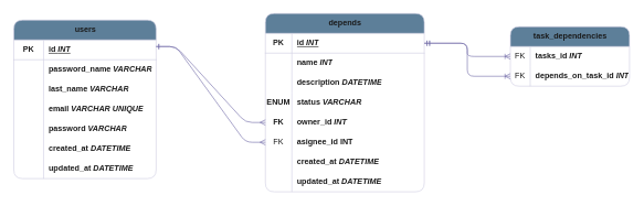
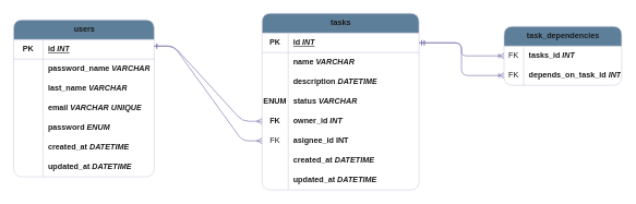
  <mxCell id="0" />
  <mxCell id="1" parent="0" />
  <mxCell id="2" value="users" style="shape=table;startSize=30;container=1;collapsible=1;childLayout=tableLayout;fixedRows=1;rowLines=0;fontStyle=1;align=center;resizeLast=1;html=1;fillColor=#5D7F99;fontColor=#1A1A1A;strokeColor=#D0CEE2;movable=1;resizable=1;rotatable=1;deletable=1;editable=1;locked=0;connectable=1;labelBackgroundColor=none;rounded=1;" parent="1" vertex="1"><mxGeometry x="20" y="30" width="215" height="240" as="geometry"><mxRectangle x="245" y="110" width="70" height="30" as="alternateBounds" /></mxGeometry></mxCell>
  <mxCell id="3" value="" style="shape=tableRow;horizontal=0;startSize=0;swimlaneHead=0;swimlaneBody=0;collapsible=0;dropTarget=0;points=[[0,0.5],[1,0.5]];portConstraint=eastwest;top=0;left=0;right=0;bottom=1;fillColor=none;labelBackgroundColor=none;strokeColor=#D0CEE2;fontColor=#1A1A1A;rounded=1;" parent="2" vertex="1"><mxGeometry y="30" width="215" height="30" as="geometry" /></mxCell>
  <mxCell id="4" value="PK" style="shape=partialRectangle;connectable=0;top=0;left=0;bottom=0;right=0;fontStyle=1;overflow=hidden;whiteSpace=wrap;html=1;fillColor=none;labelBackgroundColor=none;strokeColor=#D0CEE2;fontColor=#1A1A1A;rounded=1;" parent="3" vertex="1"><mxGeometry width="45" height="30" as="geometry"><mxRectangle width="45" height="30" as="alternateBounds" /></mxGeometry></mxCell>
  <mxCell id="5" value="id &lt;i&gt;INT&lt;/i&gt;" style="shape=partialRectangle;connectable=0;top=0;left=0;bottom=0;right=0;align=left;spacingLeft=6;fontStyle=5;overflow=hidden;whiteSpace=wrap;html=1;fillColor=none;labelBackgroundColor=none;strokeColor=#D0CEE2;fontColor=#1A1A1A;rounded=1;" parent="3" vertex="1"><mxGeometry x="45" width="170" height="30" as="geometry"><mxRectangle width="170" height="30" as="alternateBounds" /></mxGeometry></mxCell>
  <mxCell id="6" value="" style="shape=tableRow;horizontal=0;startSize=0;swimlaneHead=0;swimlaneBody=0;collapsible=0;dropTarget=0;points=[[0,0.5],[1,0.5]];portConstraint=eastwest;top=0;left=0;right=0;bottom=0;fillColor=none;labelBackgroundColor=none;strokeColor=#D0CEE2;fontColor=#1A1A1A;rounded=1;" parent="2" vertex="1"><mxGeometry y="60" width="215" height="30" as="geometry" /></mxCell>
  <mxCell id="7" value="" style="shape=partialRectangle;connectable=0;top=0;left=0;bottom=0;right=0;editable=1;overflow=hidden;whiteSpace=wrap;html=1;fillColor=none;labelBackgroundColor=none;strokeColor=#D0CEE2;fontColor=#1A1A1A;rounded=1;" parent="6" vertex="1"><mxGeometry width="45" height="30" as="geometry"><mxRectangle width="45" height="30" as="alternateBounds" /></mxGeometry></mxCell>
  <mxCell id="8" value="&lt;b&gt;password_name &lt;i&gt;VARCHAR&lt;/i&gt;&lt;/b&gt;" style="shape=partialRectangle;connectable=0;top=0;left=0;bottom=0;right=0;align=left;spacingLeft=6;overflow=hidden;whiteSpace=wrap;html=1;fillColor=none;labelBackgroundColor=none;strokeColor=#D0CEE2;fontColor=#1A1A1A;rounded=1;" parent="6" vertex="1"><mxGeometry x="45" width="170" height="30" as="geometry"><mxRectangle width="170" height="30" as="alternateBounds" /></mxGeometry></mxCell>
  <mxCell id="9" value="" style="shape=tableRow;horizontal=0;startSize=0;swimlaneHead=0;swimlaneBody=0;collapsible=0;dropTarget=0;points=[[0,0.5],[1,0.5]];portConstraint=eastwest;top=0;left=0;right=0;bottom=0;fillColor=none;labelBackgroundColor=none;strokeColor=#D0CEE2;fontColor=#1A1A1A;rounded=1;" parent="2" vertex="1"><mxGeometry y="90" width="215" height="30" as="geometry" /></mxCell>
  <mxCell id="10" value="" style="shape=partialRectangle;connectable=0;top=0;left=0;bottom=0;right=0;editable=1;overflow=hidden;whiteSpace=wrap;html=1;fillColor=none;labelBackgroundColor=none;strokeColor=#D0CEE2;fontColor=#1A1A1A;rounded=1;" parent="9" vertex="1"><mxGeometry width="45" height="30" as="geometry"><mxRectangle width="45" height="30" as="alternateBounds" /></mxGeometry></mxCell>
  <mxCell id="11" value="&lt;b&gt;last_name &lt;i&gt;VARCHAR&lt;/i&gt;&lt;/b&gt;" style="shape=partialRectangle;connectable=0;top=0;left=0;bottom=0;right=0;align=left;spacingLeft=6;overflow=hidden;whiteSpace=wrap;html=1;fillColor=none;labelBackgroundColor=none;strokeColor=#D0CEE2;fontColor=#1A1A1A;rounded=1;" parent="9" vertex="1"><mxGeometry x="45" width="170" height="30" as="geometry"><mxRectangle width="170" height="30" as="alternateBounds" /></mxGeometry></mxCell>
  <mxCell id="12" style="shape=tableRow;horizontal=0;startSize=0;swimlaneHead=0;swimlaneBody=0;collapsible=0;dropTarget=0;points=[[0,0.5],[1,0.5]];portConstraint=eastwest;top=0;left=0;right=0;bottom=0;fillColor=none;labelBackgroundColor=none;strokeColor=#D0CEE2;fontColor=#1A1A1A;rounded=1;" vertex="1" parent="2"><mxGeometry y="120" width="215" height="30" as="geometry" /></mxCell>
  <mxCell id="13" style="shape=partialRectangle;connectable=0;top=0;left=0;bottom=0;right=0;editable=1;overflow=hidden;whiteSpace=wrap;html=1;fillColor=none;labelBackgroundColor=none;strokeColor=#D0CEE2;fontColor=#1A1A1A;rounded=1;" vertex="1" parent="12"><mxGeometry width="45" height="30" as="geometry"><mxRectangle width="45" height="30" as="alternateBounds" /></mxGeometry></mxCell>
  <mxCell id="14" value="&lt;b&gt;email &lt;i&gt;VARCHAR UNIQUE&lt;/i&gt;&lt;/b&gt;" style="shape=partialRectangle;connectable=0;top=0;left=0;bottom=0;right=0;align=left;spacingLeft=6;overflow=hidden;whiteSpace=wrap;html=1;fillColor=none;labelBackgroundColor=none;strokeColor=#D0CEE2;fontColor=#1A1A1A;rounded=1;" vertex="1" parent="12"><mxGeometry x="45" width="170" height="30" as="geometry"><mxRectangle width="170" height="30" as="alternateBounds" /></mxGeometry></mxCell>
  <mxCell id="15" style="shape=tableRow;horizontal=0;startSize=0;swimlaneHead=0;swimlaneBody=0;collapsible=0;dropTarget=0;points=[[0,0.5],[1,0.5]];portConstraint=eastwest;top=0;left=0;right=0;bottom=0;fillColor=none;labelBackgroundColor=none;strokeColor=#D0CEE2;fontColor=#1A1A1A;rounded=1;" parent="2" vertex="1"><mxGeometry y="150" width="215" height="30" as="geometry" /></mxCell>
  <mxCell id="16" style="shape=partialRectangle;connectable=0;top=0;left=0;bottom=0;right=0;editable=1;overflow=hidden;whiteSpace=wrap;html=1;fillColor=none;labelBackgroundColor=none;strokeColor=#D0CEE2;fontColor=#1A1A1A;rounded=1;" parent="15" vertex="1"><mxGeometry width="45" height="30" as="geometry"><mxRectangle width="45" height="30" as="alternateBounds" /></mxGeometry></mxCell>
- <mxCell id="17" value="&lt;b&gt;password &lt;i&gt;VARCHAR&lt;/i&gt;&lt;/b&gt;" style="shape=partialRectangle;connectable=0;top=0;left=0;bottom=0;right=0;align=left;spacingLeft=6;overflow=hidden;whiteSpace=wrap;html=1;fillColor=none;labelBackgroundColor=none;strokeColor=#D0CEE2;fontColor=#1A1A1A;rounded=1;" parent="15" vertex="1"><mxGeometry x="45" width="170" height="30" as="geometry"><mxRectangle width="170" height="30" as="alternateBounds" /></mxGeometry></mxCell>
+ <mxCell id="17" value="&lt;b&gt;password &lt;i&gt;ENUM&lt;/i&gt;&lt;/b&gt;" style="shape=partialRectangle;connectable=0;top=0;left=0;bottom=0;right=0;align=left;spacingLeft=6;overflow=hidden;whiteSpace=wrap;html=1;fillColor=none;labelBackgroundColor=none;strokeColor=#D0CEE2;fontColor=#1A1A1A;rounded=1;" parent="15" vertex="1"><mxGeometry x="45" width="170" height="30" as="geometry"><mxRectangle width="170" height="30" as="alternateBounds" /></mxGeometry></mxCell>
  <mxCell id="18" style="shape=tableRow;horizontal=0;startSize=0;swimlaneHead=0;swimlaneBody=0;collapsible=0;dropTarget=0;points=[[0,0.5],[1,0.5]];portConstraint=eastwest;top=0;left=0;right=0;bottom=0;fillColor=none;labelBackgroundColor=none;strokeColor=#D0CEE2;fontColor=#1A1A1A;rounded=1;" parent="2" vertex="1"><mxGeometry y="180" width="215" height="30" as="geometry" /></mxCell>
  <mxCell id="19" style="shape=partialRectangle;connectable=0;top=0;left=0;bottom=0;right=0;editable=1;overflow=hidden;whiteSpace=wrap;html=1;fillColor=none;labelBackgroundColor=none;strokeColor=#D0CEE2;fontColor=#1A1A1A;rounded=1;" parent="18" vertex="1"><mxGeometry width="45" height="30" as="geometry"><mxRectangle width="45" height="30" as="alternateBounds" /></mxGeometry></mxCell>
  <mxCell id="20" value="&lt;b&gt;created_at &lt;i&gt;DATETIME&lt;/i&gt;&lt;/b&gt;" style="shape=partialRectangle;connectable=0;top=0;left=0;bottom=0;right=0;align=left;spacingLeft=6;overflow=hidden;whiteSpace=wrap;html=1;fillColor=none;labelBackgroundColor=none;strokeColor=#D0CEE2;fontColor=#1A1A1A;rounded=1;" parent="18" vertex="1"><mxGeometry x="45" width="170" height="30" as="geometry"><mxRectangle width="170" height="30" as="alternateBounds" /></mxGeometry></mxCell>
  <mxCell id="21" style="shape=tableRow;horizontal=0;startSize=0;swimlaneHead=0;swimlaneBody=0;collapsible=0;dropTarget=0;points=[[0,0.5],[1,0.5]];portConstraint=eastwest;top=0;left=0;right=0;bottom=0;fillColor=none;labelBackgroundColor=none;strokeColor=#D0CEE2;fontColor=#1A1A1A;rounded=1;" parent="2" vertex="1"><mxGeometry y="210" width="215" height="30" as="geometry" /></mxCell>
  <mxCell id="22" style="shape=partialRectangle;connectable=0;top=0;left=0;bottom=0;right=0;editable=1;overflow=hidden;whiteSpace=wrap;html=1;fillColor=none;labelBackgroundColor=none;strokeColor=#D0CEE2;fontColor=#1A1A1A;rounded=1;" parent="21" vertex="1"><mxGeometry width="45" height="30" as="geometry"><mxRectangle width="45" height="30" as="alternateBounds" /></mxGeometry></mxCell>
  <mxCell id="23" value="&lt;b&gt;updated_at &lt;i&gt;DATETIME&lt;/i&gt;&lt;/b&gt;" style="shape=partialRectangle;connectable=0;top=0;left=0;bottom=0;right=0;align=left;spacingLeft=6;overflow=hidden;whiteSpace=wrap;html=1;fillColor=none;labelBackgroundColor=none;strokeColor=#D0CEE2;fontColor=#1A1A1A;rounded=1;" parent="21" vertex="1"><mxGeometry x="45" width="170" height="30" as="geometry"><mxRectangle width="170" height="30" as="alternateBounds" /></mxGeometry></mxCell>
- <mxCell id="24" value="depends" style="shape=table;startSize=30;container=1;collapsible=1;childLayout=tableLayout;fixedRows=1;rowLines=0;fontStyle=1;align=center;resizeLast=1;html=1;fillColor=#5D7F99;fontColor=#1A1A1A;strokeColor=#D0CEE2;swimlaneLine=1;rounded=1;labelBackgroundColor=none;" parent="1" vertex="1"><mxGeometry x="400" y="20" width="240" height="270" as="geometry" /></mxCell>
+ <mxCell id="24" value="tasks" style="shape=table;startSize=30;container=1;collapsible=1;childLayout=tableLayout;fixedRows=1;rowLines=0;fontStyle=1;align=center;resizeLast=1;html=1;fillColor=#5D7F99;fontColor=#1A1A1A;strokeColor=#D0CEE2;swimlaneLine=1;rounded=1;labelBackgroundColor=none;" parent="1" vertex="1"><mxGeometry x="400" y="20" width="240" height="270" as="geometry" /></mxCell>
  <mxCell id="25" value="" style="shape=tableRow;horizontal=0;startSize=0;swimlaneHead=0;swimlaneBody=0;fillColor=none;collapsible=0;dropTarget=0;points=[[0,0.5],[1,0.5]];portConstraint=eastwest;top=0;left=0;right=0;bottom=1;labelBackgroundColor=none;strokeColor=#D0CEE2;fontColor=#1A1A1A;rounded=1;" parent="24" vertex="1"><mxGeometry y="30" width="240" height="30" as="geometry" /></mxCell>
  <mxCell id="26" value="PK" style="shape=partialRectangle;connectable=0;fillColor=none;top=0;left=0;bottom=0;right=0;fontStyle=1;overflow=hidden;whiteSpace=wrap;html=1;labelBackgroundColor=none;strokeColor=#D0CEE2;fontColor=#1A1A1A;rounded=1;" parent="25" vertex="1"><mxGeometry width="40" height="30" as="geometry"><mxRectangle width="40" height="30" as="alternateBounds" /></mxGeometry></mxCell>
  <mxCell id="27" value="id &lt;i&gt;INT&lt;/i&gt;" style="shape=partialRectangle;connectable=0;fillColor=none;top=0;left=0;bottom=0;right=0;align=left;spacingLeft=6;fontStyle=5;overflow=hidden;whiteSpace=wrap;html=1;labelBackgroundColor=none;strokeColor=#D0CEE2;fontColor=#1A1A1A;rounded=1;" parent="25" vertex="1"><mxGeometry x="40" width="200" height="30" as="geometry"><mxRectangle width="200" height="30" as="alternateBounds" /></mxGeometry></mxCell>
  <mxCell id="28" value="" style="shape=tableRow;horizontal=0;startSize=0;swimlaneHead=0;swimlaneBody=0;fillColor=none;collapsible=0;dropTarget=0;points=[[0,0.5],[1,0.5]];portConstraint=eastwest;top=0;left=0;right=0;bottom=0;labelBackgroundColor=none;strokeColor=#D0CEE2;fontColor=#1A1A1A;rounded=1;" parent="24" vertex="1"><mxGeometry y="60" width="240" height="30" as="geometry" /></mxCell>
  <mxCell id="29" value="" style="shape=partialRectangle;connectable=0;fillColor=none;top=0;left=0;bottom=0;right=0;editable=1;overflow=hidden;whiteSpace=wrap;html=1;labelBackgroundColor=none;strokeColor=#D0CEE2;fontColor=#1A1A1A;rounded=1;" parent="28" vertex="1"><mxGeometry width="40" height="30" as="geometry"><mxRectangle width="40" height="30" as="alternateBounds" /></mxGeometry></mxCell>
- <mxCell id="30" value="&lt;b&gt;name &lt;i&gt;INT&lt;/i&gt;&lt;/b&gt;" style="shape=partialRectangle;connectable=0;fillColor=none;top=0;left=0;bottom=0;right=0;align=left;spacingLeft=6;overflow=hidden;whiteSpace=wrap;html=1;labelBackgroundColor=none;strokeColor=#D0CEE2;fontColor=#1A1A1A;rounded=1;" parent="28" vertex="1"><mxGeometry x="40" width="200" height="30" as="geometry"><mxRectangle width="200" height="30" as="alternateBounds" /></mxGeometry></mxCell>
+ <mxCell id="30" value="&lt;b&gt;name &lt;i&gt;VARCHAR&lt;/i&gt;&lt;/b&gt;" style="shape=partialRectangle;connectable=0;fillColor=none;top=0;left=0;bottom=0;right=0;align=left;spacingLeft=6;overflow=hidden;whiteSpace=wrap;html=1;labelBackgroundColor=none;strokeColor=#D0CEE2;fontColor=#1A1A1A;rounded=1;" parent="28" vertex="1"><mxGeometry x="40" width="200" height="30" as="geometry"><mxRectangle width="200" height="30" as="alternateBounds" /></mxGeometry></mxCell>
  <mxCell id="31" value="" style="shape=tableRow;horizontal=0;startSize=0;swimlaneHead=0;swimlaneBody=0;fillColor=none;collapsible=0;dropTarget=0;points=[[0,0.5],[1,0.5]];portConstraint=eastwest;top=0;left=0;right=0;bottom=0;labelBackgroundColor=none;strokeColor=#D0CEE2;fontColor=#1A1A1A;rounded=1;" parent="24" vertex="1"><mxGeometry y="90" width="240" height="30" as="geometry" /></mxCell>
  <mxCell id="32" value="" style="shape=partialRectangle;connectable=0;fillColor=none;top=0;left=0;bottom=0;right=0;editable=1;overflow=hidden;whiteSpace=wrap;html=1;labelBackgroundColor=none;strokeColor=#D0CEE2;fontColor=#1A1A1A;rounded=1;" parent="31" vertex="1"><mxGeometry width="40" height="30" as="geometry"><mxRectangle width="40" height="30" as="alternateBounds" /></mxGeometry></mxCell>
  <mxCell id="33" value="&lt;span&gt;description &lt;i&gt;DATETIME&lt;/i&gt;&lt;/span&gt;" style="shape=partialRectangle;connectable=0;fillColor=none;top=0;left=0;bottom=0;right=0;align=left;spacingLeft=6;overflow=hidden;whiteSpace=wrap;html=1;fontStyle=1;labelBackgroundColor=none;strokeColor=#D0CEE2;fontColor=#1A1A1A;rounded=1;" parent="31" vertex="1"><mxGeometry x="40" width="200" height="30" as="geometry"><mxRectangle width="200" height="30" as="alternateBounds" /></mxGeometry></mxCell>
  <mxCell id="34" value="" style="shape=tableRow;horizontal=0;startSize=0;swimlaneHead=0;swimlaneBody=0;fillColor=none;collapsible=0;dropTarget=0;points=[[0,0.5],[1,0.5]];portConstraint=eastwest;top=0;left=0;right=0;bottom=0;labelBackgroundColor=none;strokeColor=#D0CEE2;fontColor=#1A1A1A;rounded=1;" parent="24" vertex="1"><mxGeometry y="120" width="240" height="30" as="geometry" /></mxCell>
  <mxCell id="35" value="&lt;b&gt;ENUM&lt;/b&gt;" style="shape=partialRectangle;connectable=0;fillColor=none;top=0;left=0;bottom=0;right=0;editable=1;overflow=hidden;whiteSpace=wrap;html=1;labelBackgroundColor=none;strokeColor=#D0CEE2;fontColor=#1A1A1A;rounded=1;" parent="34" vertex="1"><mxGeometry width="40" height="30" as="geometry"><mxRectangle width="40" height="30" as="alternateBounds" /></mxGeometry></mxCell>
  <mxCell id="36" value="status &lt;i&gt;VARCHAR&lt;/i&gt;" style="shape=partialRectangle;connectable=0;fillColor=none;top=0;left=0;bottom=0;right=0;align=left;spacingLeft=6;overflow=hidden;whiteSpace=wrap;html=1;fontStyle=1;labelBackgroundColor=none;strokeColor=#D0CEE2;fontColor=#1A1A1A;rounded=1;" parent="34" vertex="1"><mxGeometry x="40" width="200" height="30" as="geometry"><mxRectangle width="200" height="30" as="alternateBounds" /></mxGeometry></mxCell>
  <mxCell id="37" style="shape=tableRow;horizontal=0;startSize=0;swimlaneHead=0;swimlaneBody=0;fillColor=none;collapsible=0;dropTarget=0;points=[[0,0.5],[1,0.5]];portConstraint=eastwest;top=0;left=0;right=0;bottom=0;labelBackgroundColor=none;strokeColor=#D0CEE2;fontColor=#1A1A1A;rounded=1;" parent="24" vertex="1"><mxGeometry y="150" width="240" height="30" as="geometry" /></mxCell>
  <mxCell id="38" value="&lt;b&gt;FK&lt;/b&gt;" style="shape=partialRectangle;connectable=0;fillColor=none;top=0;left=0;bottom=0;right=0;editable=1;overflow=hidden;whiteSpace=wrap;html=1;labelBackgroundColor=none;strokeColor=#D0CEE2;fontColor=#1A1A1A;rounded=1;" parent="37" vertex="1"><mxGeometry width="40" height="30" as="geometry"><mxRectangle width="40" height="30" as="alternateBounds" /></mxGeometry></mxCell>
  <mxCell id="39" value="owner_id &lt;i style=&quot;&quot;&gt;INT&lt;/i&gt;&amp;nbsp;" style="shape=partialRectangle;connectable=0;fillColor=none;top=0;left=0;bottom=0;right=0;align=left;spacingLeft=6;overflow=hidden;whiteSpace=wrap;html=1;fontStyle=1;labelBackgroundColor=none;strokeColor=#D0CEE2;fontColor=#1A1A1A;rounded=1;" parent="37" vertex="1"><mxGeometry x="40" width="200" height="30" as="geometry"><mxRectangle width="200" height="30" as="alternateBounds" /></mxGeometry></mxCell>
  <mxCell id="40" style="shape=tableRow;horizontal=0;startSize=0;swimlaneHead=0;swimlaneBody=0;fillColor=none;collapsible=0;dropTarget=0;points=[[0,0.5],[1,0.5]];portConstraint=eastwest;top=0;left=0;right=0;bottom=0;labelBackgroundColor=none;strokeColor=#D0CEE2;fontColor=#1A1A1A;rounded=1;" vertex="1" parent="24"><mxGeometry y="180" width="240" height="30" as="geometry" /></mxCell>
  <mxCell id="41" value="FK" style="shape=partialRectangle;connectable=0;fillColor=none;top=0;left=0;bottom=0;right=0;editable=1;overflow=hidden;whiteSpace=wrap;html=1;labelBackgroundColor=none;strokeColor=#D0CEE2;fontColor=#1A1A1A;rounded=1;" vertex="1" parent="40"><mxGeometry width="40" height="30" as="geometry"><mxRectangle width="40" height="30" as="alternateBounds" /></mxGeometry></mxCell>
  <mxCell id="42" value="asignee_id INT" style="shape=partialRectangle;connectable=0;fillColor=none;top=0;left=0;bottom=0;right=0;align=left;spacingLeft=6;overflow=hidden;whiteSpace=wrap;html=1;fontStyle=1;labelBackgroundColor=none;strokeColor=#D0CEE2;fontColor=#1A1A1A;rounded=1;" vertex="1" parent="40"><mxGeometry x="40" width="200" height="30" as="geometry"><mxRectangle width="200" height="30" as="alternateBounds" /></mxGeometry></mxCell>
  <mxCell id="43" style="shape=tableRow;horizontal=0;startSize=0;swimlaneHead=0;swimlaneBody=0;fillColor=none;collapsible=0;dropTarget=0;points=[[0,0.5],[1,0.5]];portConstraint=eastwest;top=0;left=0;right=0;bottom=0;labelBackgroundColor=none;strokeColor=#D0CEE2;fontColor=#1A1A1A;rounded=1;" parent="24" vertex="1"><mxGeometry y="210" width="240" height="30" as="geometry" /></mxCell>
  <mxCell id="44" style="shape=partialRectangle;connectable=0;fillColor=none;top=0;left=0;bottom=0;right=0;editable=1;overflow=hidden;whiteSpace=wrap;html=1;labelBackgroundColor=none;strokeColor=#D0CEE2;fontColor=#1A1A1A;rounded=1;" parent="43" vertex="1"><mxGeometry width="40" height="30" as="geometry"><mxRectangle width="40" height="30" as="alternateBounds" /></mxGeometry></mxCell>
  <mxCell id="45" value="&lt;b&gt;created_at&amp;nbsp;&lt;i&gt;DATETIME&lt;/i&gt;&lt;/b&gt;" style="shape=partialRectangle;connectable=0;fillColor=none;top=0;left=0;bottom=0;right=0;align=left;spacingLeft=6;overflow=hidden;whiteSpace=wrap;html=1;fontStyle=1;labelBackgroundColor=none;strokeColor=#D0CEE2;fontColor=#1A1A1A;rounded=1;" parent="43" vertex="1"><mxGeometry x="40" width="200" height="30" as="geometry"><mxRectangle width="200" height="30" as="alternateBounds" /></mxGeometry></mxCell>
  <mxCell id="46" style="shape=tableRow;horizontal=0;startSize=0;swimlaneHead=0;swimlaneBody=0;fillColor=none;collapsible=0;dropTarget=0;points=[[0,0.5],[1,0.5]];portConstraint=eastwest;top=0;left=0;right=0;bottom=0;labelBackgroundColor=none;strokeColor=#D0CEE2;fontColor=#1A1A1A;rounded=1;" parent="24" vertex="1"><mxGeometry y="240" width="240" height="30" as="geometry" /></mxCell>
  <mxCell id="47" style="shape=partialRectangle;connectable=0;fillColor=none;top=0;left=0;bottom=0;right=0;editable=1;overflow=hidden;whiteSpace=wrap;html=1;labelBackgroundColor=none;strokeColor=#D0CEE2;fontColor=#1A1A1A;rounded=1;" parent="46" vertex="1"><mxGeometry width="40" height="30" as="geometry"><mxRectangle width="40" height="30" as="alternateBounds" /></mxGeometry></mxCell>
  <mxCell id="48" value="&lt;b&gt;updated_at&amp;nbsp;&lt;i&gt;DATETIME&lt;/i&gt;&lt;/b&gt;" style="shape=partialRectangle;connectable=0;fillColor=none;top=0;left=0;bottom=0;right=0;align=left;spacingLeft=6;overflow=hidden;whiteSpace=wrap;html=1;fontStyle=1;labelBackgroundColor=none;strokeColor=#D0CEE2;fontColor=#1A1A1A;rounded=1;" parent="46" vertex="1"><mxGeometry x="40" width="200" height="30" as="geometry"><mxRectangle width="200" height="30" as="alternateBounds" /></mxGeometry></mxCell>
  <mxCell id="49" style="edgeStyle=entityRelationEdgeStyle;rounded=1;orthogonalLoop=1;jettySize=auto;html=1;entryX=0;entryY=0.5;entryDx=0;entryDy=0;startArrow=ERone;startFill=0;endArrow=ERmany;endFill=0;labelBackgroundColor=none;strokeColor=#736CA8;fontColor=default;" parent="1" target="37" edge="1"><mxGeometry relative="1" as="geometry"><mxPoint x="235" y="70" as="sourcePoint" /><mxPoint x="420" y="180" as="targetPoint" /></mxGeometry></mxCell>
  <mxCell id="50" style="shape=tableRow;horizontal=0;startSize=0;swimlaneHead=0;swimlaneBody=0;collapsible=0;dropTarget=0;points=[[0,0.5],[1,0.5]];portConstraint=eastwest;top=0;left=0;right=0;bottom=0;fillColor=none;labelBackgroundColor=none;strokeColor=#D0CEE2;fontColor=#1A1A1A;rounded=1;" parent="1" vertex="1"><mxGeometry x="460" y="230" width="240" height="30" as="geometry" /></mxCell>
  <mxCell id="51" style="shape=partialRectangle;connectable=0;top=0;left=0;bottom=0;right=0;editable=1;overflow=hidden;whiteSpace=wrap;html=1;fillColor=none;labelBackgroundColor=none;strokeColor=#D0CEE2;fontColor=#1A1A1A;rounded=1;" parent="50" vertex="1"><mxGeometry width="45" height="30" as="geometry"><mxRectangle width="45" height="30" as="alternateBounds" /></mxGeometry></mxCell>
  <mxCell id="52" style="shape=tableRow;horizontal=0;startSize=0;swimlaneHead=0;swimlaneBody=0;collapsible=0;dropTarget=0;points=[[0,0.5],[1,0.5]];portConstraint=eastwest;top=0;left=0;right=0;bottom=0;fillColor=none;labelBackgroundColor=none;strokeColor=#D0CEE2;fontColor=#1A1A1A;rounded=1;" parent="1" vertex="1"><mxGeometry x="460" y="260" width="240" height="30" as="geometry" /></mxCell>
  <mxCell id="53" style="shape=partialRectangle;connectable=0;top=0;left=0;bottom=0;right=0;editable=1;overflow=hidden;whiteSpace=wrap;html=1;fillColor=none;labelBackgroundColor=none;strokeColor=#D0CEE2;fontColor=#1A1A1A;rounded=1;" parent="52" vertex="1"><mxGeometry width="45" height="30" as="geometry"><mxRectangle width="45" height="30" as="alternateBounds" /></mxGeometry></mxCell>
  <mxCell id="54" value="task_dependencies" style="shape=table;startSize=30;container=1;collapsible=1;childLayout=tableLayout;fixedRows=1;rowLines=0;fontStyle=1;align=center;resizeLast=1;html=1;labelBackgroundColor=none;fillColor=#5D7F99;strokeColor=#D0CEE2;fontColor=#1A1A1A;rounded=1;" vertex="1" parent="1"><mxGeometry x="770" y="40" width="180" height="90" as="geometry" /></mxCell>
  <mxCell id="55" value="" style="shape=tableRow;horizontal=0;startSize=0;swimlaneHead=0;swimlaneBody=0;fillColor=none;collapsible=0;dropTarget=0;points=[[0,0.5],[1,0.5]];portConstraint=eastwest;top=0;left=0;right=0;bottom=0;labelBackgroundColor=none;strokeColor=#D0CEE2;fontColor=#1A1A1A;rounded=1;" vertex="1" parent="54"><mxGeometry y="30" width="180" height="30" as="geometry" /></mxCell>
  <mxCell id="56" value="FK" style="shape=partialRectangle;connectable=0;fillColor=none;top=0;left=0;bottom=0;right=0;editable=1;overflow=hidden;whiteSpace=wrap;html=1;labelBackgroundColor=none;strokeColor=#D0CEE2;fontColor=#1A1A1A;rounded=1;" vertex="1" parent="55"><mxGeometry width="30" height="30" as="geometry"><mxRectangle width="30" height="30" as="alternateBounds" /></mxGeometry></mxCell>
  <mxCell id="57" value="&lt;b&gt;tasks_id &lt;i&gt;INT&lt;/i&gt;&lt;/b&gt;" style="shape=partialRectangle;connectable=0;fillColor=none;top=0;left=0;bottom=0;right=0;align=left;spacingLeft=6;overflow=hidden;whiteSpace=wrap;html=1;labelBackgroundColor=none;strokeColor=#D0CEE2;fontColor=#1A1A1A;rounded=1;" vertex="1" parent="55"><mxGeometry x="30" width="150" height="30" as="geometry"><mxRectangle width="150" height="30" as="alternateBounds" /></mxGeometry></mxCell>
  <mxCell id="58" value="" style="shape=tableRow;horizontal=0;startSize=0;swimlaneHead=0;swimlaneBody=0;fillColor=none;collapsible=0;dropTarget=0;points=[[0,0.5],[1,0.5]];portConstraint=eastwest;top=0;left=0;right=0;bottom=0;labelBackgroundColor=none;strokeColor=#D0CEE2;fontColor=#1A1A1A;rounded=1;" vertex="1" parent="54"><mxGeometry y="60" width="180" height="30" as="geometry" /></mxCell>
  <mxCell id="59" value="FK" style="shape=partialRectangle;connectable=0;fillColor=none;top=0;left=0;bottom=0;right=0;editable=1;overflow=hidden;whiteSpace=wrap;html=1;labelBackgroundColor=none;strokeColor=#D0CEE2;fontColor=#1A1A1A;rounded=1;" vertex="1" parent="58"><mxGeometry width="30" height="30" as="geometry"><mxRectangle width="30" height="30" as="alternateBounds" /></mxGeometry></mxCell>
  <mxCell id="60" value="&lt;b&gt;depends_on_task_id &lt;i&gt;INT&lt;/i&gt;&lt;/b&gt;" style="shape=partialRectangle;connectable=0;fillColor=none;top=0;left=0;bottom=0;right=0;align=left;spacingLeft=6;overflow=hidden;whiteSpace=wrap;html=1;labelBackgroundColor=none;strokeColor=#D0CEE2;fontColor=#1A1A1A;rounded=1;" vertex="1" parent="58"><mxGeometry x="30" width="150" height="30" as="geometry"><mxRectangle width="150" height="30" as="alternateBounds" /></mxGeometry></mxCell>
  <mxCell id="61" style="edgeStyle=entityRelationEdgeStyle;rounded=1;orthogonalLoop=1;jettySize=auto;html=1;exitX=1;exitY=0.5;exitDx=0;exitDy=0;entryX=0;entryY=0.5;entryDx=0;entryDy=0;strokeColor=#736CA8;fontColor=default;endArrow=ERmany;endFill=0;labelBackgroundColor=none;startArrow=ERone;startFill=0;" edge="1" parent="1" target="40"><mxGeometry relative="1" as="geometry"><mxPoint x="235" y="70" as="sourcePoint" /><mxPoint x="330" y="200" as="targetPoint" /><Array as="points"><mxPoint x="415" y="160" /></Array></mxGeometry></mxCell>
  <mxCell id="62" style="edgeStyle=orthogonalEdgeStyle;rounded=1;orthogonalLoop=1;jettySize=auto;html=1;strokeColor=#736CA8;fontColor=default;startArrow=ERmandOne;startFill=0;endArrow=ERoneToMany;endFill=0;curved=0;labelBackgroundColor=none;" edge="1" parent="1" source="25" target="55"><mxGeometry relative="1" as="geometry" /></mxCell>
  <mxCell id="63" style="edgeStyle=orthogonalEdgeStyle;rounded=1;orthogonalLoop=1;jettySize=auto;html=1;entryX=0;entryY=0.5;entryDx=0;entryDy=0;strokeColor=#736CA8;fontColor=default;startArrow=ERmandOne;startFill=0;endArrow=ERoneToMany;endFill=0;curved=0;labelBackgroundColor=none;" edge="1" parent="1" source="25" target="58"><mxGeometry relative="1" as="geometry" /></mxCell>
